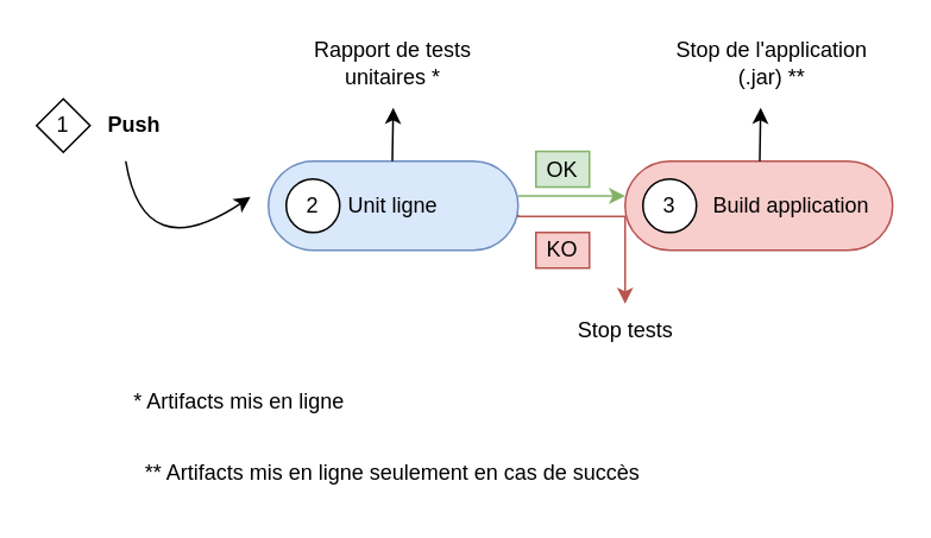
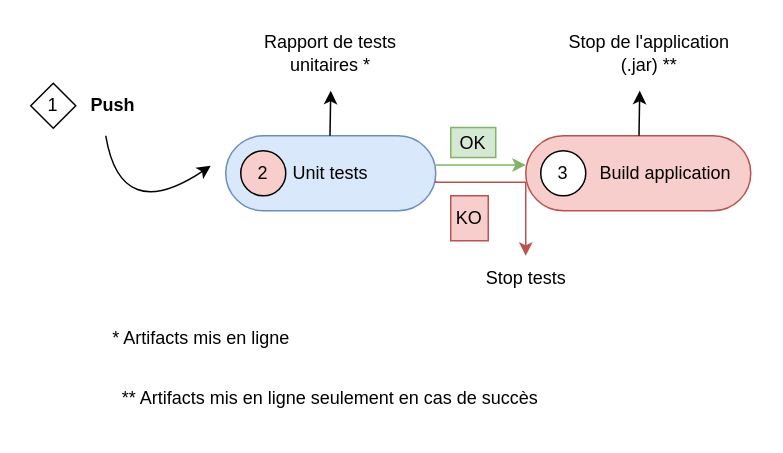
  <mxCell id="0" />
  <mxCell id="1" parent="0" />
  <mxCell id="2" value="&lt;span style=&quot;white-space: pre;&quot;&gt;&#09;&lt;/span&gt;&amp;nbsp;&amp;nbsp; Build application" style="rounded=1;whiteSpace=wrap;html=1;arcSize=50;fillColor=#f8cecc;strokeColor=#b85450;" parent="1" vertex="1"><mxGeometry x="350" y="90" width="150" height="50" as="geometry" /></mxCell>
  <mxCell id="3" value="" style="edgeStyle=orthogonalEdgeStyle;rounded=0;orthogonalLoop=1;jettySize=auto;html=1;fillColor=#d5e8d4;strokeColor=#82b366;" parent="1" edge="1"><mxGeometry relative="1" as="geometry"><mxPoint x="290" y="109.52" as="sourcePoint" /><mxPoint x="350" y="109.52" as="targetPoint" /></mxGeometry></mxCell>
- <mxCell id="4" value="Unit ligne" style="rounded=1;whiteSpace=wrap;html=1;arcSize=50;fillColor=#dae8fc;strokeColor=#6c8ebf;" parent="1" vertex="1"><mxGeometry x="150" y="90" width="140" height="50" as="geometry" /></mxCell>
+ <mxCell id="4" value="Unit tests" style="rounded=1;whiteSpace=wrap;html=1;arcSize=50;fillColor=#dae8fc;strokeColor=#6c8ebf;" parent="1" vertex="1"><mxGeometry x="150" y="90" width="140" height="50" as="geometry" /></mxCell>
  <mxCell id="5" value="" style="endArrow=classic;html=1;rounded=0;" parent="1" edge="1"><mxGeometry width="50" height="50" relative="1" as="geometry"><mxPoint x="219.5" y="90" as="sourcePoint" /><mxPoint x="220" y="60" as="targetPoint" /></mxGeometry></mxCell>
  <mxCell id="6" value="" style="endArrow=classic;html=1;rounded=0;" parent="1" edge="1"><mxGeometry width="50" height="50" relative="1" as="geometry"><mxPoint x="425.5" y="90" as="sourcePoint" /><mxPoint x="426" y="60" as="targetPoint" /></mxGeometry></mxCell>
  <mxCell id="7" value="Rapport de tests unitaires *" style="text;html=1;strokeColor=none;fillColor=none;align=center;verticalAlign=middle;whiteSpace=wrap;rounded=0;" parent="1" vertex="1"><mxGeometry x="170" y="20" width="100" height="30" as="geometry" /></mxCell>
  <mxCell id="8" value="Stop de l'application (.jar) **" style="text;html=1;strokeColor=none;fillColor=none;align=center;verticalAlign=middle;whiteSpace=wrap;rounded=0;" parent="1" vertex="1"><mxGeometry x="375" y="20" width="115" height="30" as="geometry" /></mxCell>
  <mxCell id="9" value="&lt;b&gt;Push&lt;/b&gt;" style="text;html=1;strokeColor=none;fillColor=none;align=center;verticalAlign=middle;whiteSpace=wrap;rounded=0;" parent="1" vertex="1"><mxGeometry x="50" y="50" width="50" height="40" as="geometry" /></mxCell>
  <mxCell id="10" value="" style="curved=1;endArrow=classic;html=1;rounded=0;exitX=0.5;exitY=1;exitDx=0;exitDy=0;" parent="1" edge="1"><mxGeometry width="50" height="50" relative="1" as="geometry"><mxPoint x="70" y="90" as="sourcePoint" /><mxPoint x="140" y="110" as="targetPoint" /><Array as="points"><mxPoint x="80" y="150" /></Array></mxGeometry></mxCell>
  <mxCell id="11" value="* Artifacts mis en ligne&amp;nbsp; " style="text;html=1;align=center;verticalAlign=middle;resizable=0;points=[];autosize=1;strokeColor=none;fillColor=none;" parent="1" vertex="1"><mxGeometry x="59.5" y="210" width="150" height="30" as="geometry" /></mxCell>
  <mxCell id="12" value="&lt;div&gt;** Artifacts mis en ligne seulement en cas de succès&amp;nbsp; &lt;/div&gt;" style="text;html=1;align=center;verticalAlign=middle;resizable=0;points=[];autosize=1;strokeColor=none;fillColor=none;" parent="1" vertex="1"><mxGeometry x="60.5" y="250" width="320" height="30" as="geometry" /></mxCell>
  <mxCell id="13" value="OK" style="text;html=1;strokeColor=#82b366;fillColor=#d5e8d4;align=center;verticalAlign=middle;whiteSpace=wrap;rounded=0;" parent="1" vertex="1"><mxGeometry x="300" y="84.52" width="30" height="20" as="geometry" /></mxCell>
  <mxCell id="14" value="" style="edgeStyle=orthogonalEdgeStyle;rounded=0;orthogonalLoop=1;jettySize=auto;html=1;fillColor=#f8cecc;strokeColor=#b85450;exitX=1;exitY=0.6;exitDx=0;exitDy=0;exitPerimeter=0;" parent="1" source="4" edge="1"><mxGeometry relative="1" as="geometry"><mxPoint x="290" y="120" as="sourcePoint" /><mxPoint x="350" y="170" as="targetPoint" /><Array as="points"><mxPoint x="290" y="121" /><mxPoint x="350" y="121" /></Array></mxGeometry></mxCell>
- <mxCell id="15" value="KO" style="text;html=1;strokeColor=#b85450;fillColor=#f8cecc;align=center;verticalAlign=middle;whiteSpace=wrap;rounded=0;" parent="1" vertex="1"><mxGeometry x="300" y="130" width="30" height="20" as="geometry" /></mxCell>
+ <mxCell id="15" value="KO" style="text;html=1;strokeColor=#b85450;fillColor=#f8cecc;align=center;verticalAlign=middle;whiteSpace=wrap;rounded=0;" parent="1" vertex="1"><mxGeometry x="300" y="130" width="25" height="30" as="geometry" /></mxCell>
  <mxCell id="16" value="Stop tests" style="text;html=1;align=center;verticalAlign=middle;resizable=0;points=[];autosize=1;strokeColor=none;fillColor=none;" parent="1" vertex="1"><mxGeometry x="300" y="170" width="100" height="30" as="geometry" /></mxCell>
  <mxCell id="17" value="1" style="rhombus;whiteSpace=wrap;html=1;aspect=fixed;" parent="1" vertex="1"><mxGeometry y="55" width="30" height="30" as="geometry" x="20" /></mxCell>
- <mxCell id="18" value="2" style="ellipse;whiteSpace=wrap;html=1;aspect=fixed;" parent="1" vertex="1"><mxGeometry x="160" y="100" width="30" height="30" as="geometry" /></mxCell>
+ <mxCell id="18" value="2" style="ellipse;whiteSpace=wrap;html=1;aspect=fixed;fillColor=#f8cecc;" parent="1" vertex="1"><mxGeometry x="160" y="100" width="30" height="30" as="geometry" /></mxCell>
  <mxCell id="19" value="3" style="ellipse;whiteSpace=wrap;html=1;aspect=fixed;" parent="1" vertex="1"><mxGeometry x="360" y="100" width="30" height="30" as="geometry" /></mxCell>
